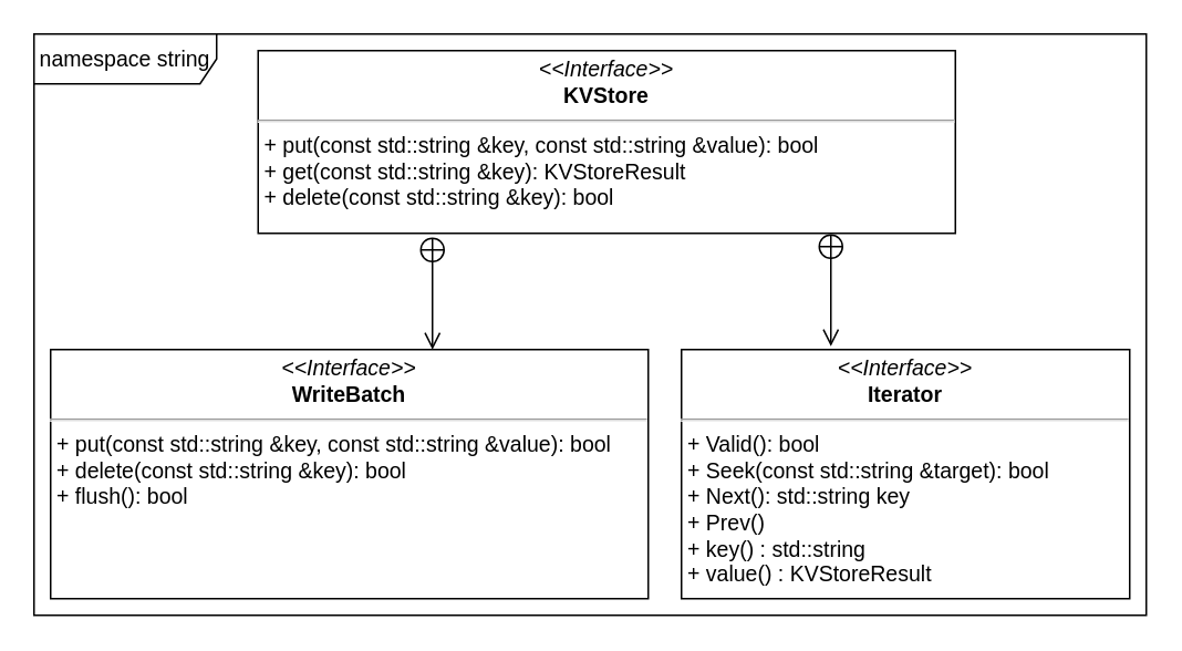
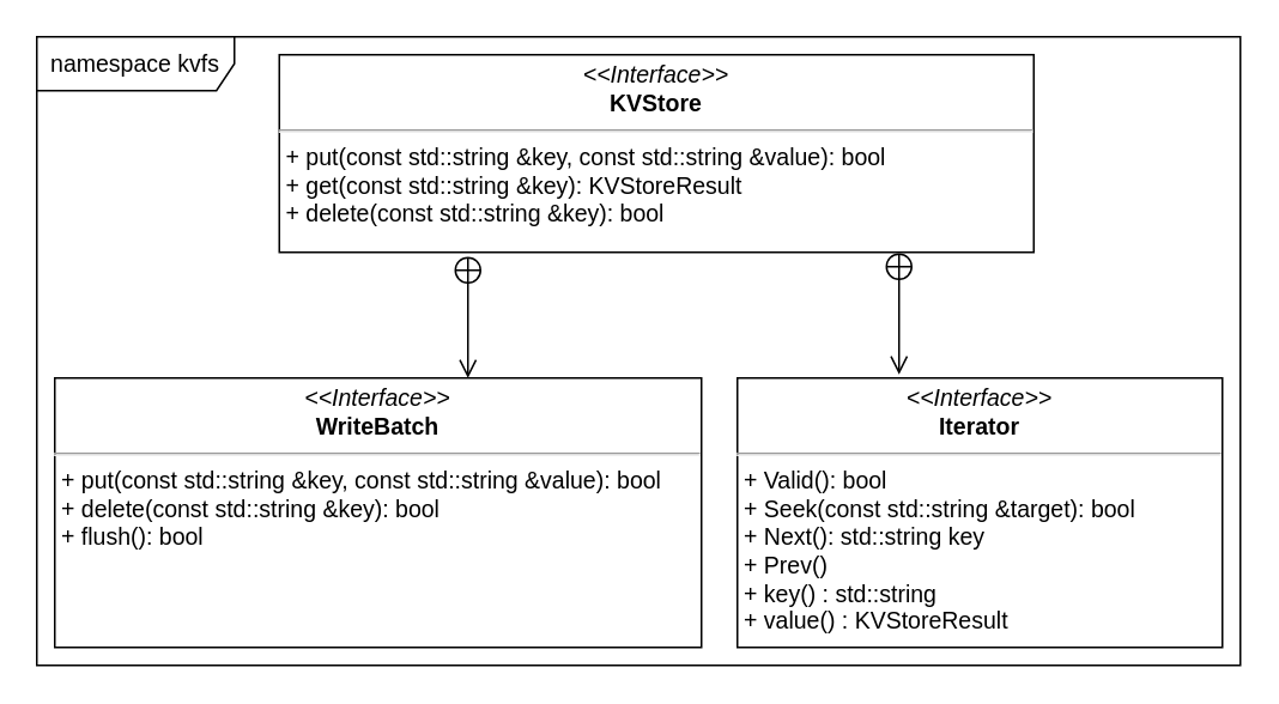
  <mxCell id="0" />
  <mxCell id="1" parent="0" />
- <mxCell id="2" value="namespace string" style="shape=umlFrame;whiteSpace=wrap;html=1;width=110;height=30;fontSize=13;" vertex="1" parent="1"><mxGeometry x="20" y="20" width="670" height="350" as="geometry" /></mxCell>
+ <mxCell id="2" value="namespace kvfs" style="shape=umlFrame;whiteSpace=wrap;html=1;width=110;height=30;fontSize=13;" vertex="1" parent="1"><mxGeometry x="20" y="20" width="670" height="350" as="geometry" /></mxCell>
  <mxCell id="3" value="&lt;p style=&quot;margin: 4px 0px 0px; text-align: center; font-size: 13px;&quot;&gt;&lt;i style=&quot;font-size: 13px;&quot;&gt;&amp;lt;&amp;lt;Interface&amp;gt;&amp;gt;&lt;/i&gt;&lt;br style=&quot;font-size: 13px;&quot;&gt;&lt;b style=&quot;font-size: 13px;&quot;&gt;KVStore&lt;/b&gt;&lt;/p&gt;&lt;hr style=&quot;font-size: 13px;&quot;&gt;&lt;p style=&quot;margin: 0px 0px 0px 4px; font-size: 13px;&quot;&gt;+ put(const std::string &amp;amp;key, const std::string &amp;amp;value): bool&lt;br style=&quot;font-size: 13px;&quot;&gt;+ get(const std::string &amp;amp;key): KVStoreResult&lt;/p&gt;&lt;p style=&quot;margin: 0px 0px 0px 4px; font-size: 13px;&quot;&gt;+ delete(const std::string &amp;amp;key): bool&lt;/p&gt;" style="verticalAlign=top;align=left;overflow=fill;fontSize=13;fontFamily=Helvetica;html=1;" parent="1" vertex="1"><mxGeometry x="155" y="30" width="420" height="110" as="geometry" /></mxCell>
  <mxCell id="4" value="" style="endArrow=open;startArrow=circlePlus;endFill=0;startFill=0;endSize=8;html=1;fontSize=13;" parent="1" edge="1"><mxGeometry width="160" relative="1" as="geometry"><mxPoint x="260" y="142" as="sourcePoint" /><mxPoint x="260" y="210" as="targetPoint" /></mxGeometry></mxCell>
  <mxCell id="5" value="&lt;p style=&quot;margin: 4px 0px 0px ; text-align: center ; font-size: 13px&quot;&gt;&lt;i style=&quot;font-size: 13px&quot;&gt;&amp;lt;&amp;lt;Interface&amp;gt;&amp;gt;&lt;/i&gt;&lt;br style=&quot;font-size: 13px&quot;&gt;&lt;b style=&quot;font-size: 13px&quot;&gt;WriteBatch&lt;/b&gt;&lt;/p&gt;&lt;hr style=&quot;font-size: 13px&quot;&gt;&lt;p style=&quot;margin: 0px 0px 0px 4px ; font-size: 13px&quot;&gt;+ put(const std::string &amp;amp;key, const std::string &amp;amp;value): bool&lt;/p&gt;&lt;p style=&quot;margin: 0px 0px 0px 4px ; font-size: 13px&quot;&gt;+ delete(const std::string &amp;amp;key): bool&lt;/p&gt;&lt;p style=&quot;margin: 0px 0px 0px 4px ; font-size: 13px&quot;&gt;+ flush(): bool&lt;/p&gt;" style="verticalAlign=top;align=left;overflow=fill;fontSize=13;fontFamily=Helvetica;html=1;" parent="1" vertex="1"><mxGeometry x="30" y="210" width="360" height="150" as="geometry" /></mxCell>
  <mxCell id="6" value="&lt;p style=&quot;margin: 4px 0px 0px ; text-align: center ; font-size: 13px&quot;&gt;&lt;i style=&quot;font-size: 13px&quot;&gt;&amp;lt;&amp;lt;Interface&amp;gt;&amp;gt;&lt;/i&gt;&lt;br style=&quot;font-size: 13px&quot;&gt;&lt;b style=&quot;font-size: 13px&quot;&gt;Iterator&lt;/b&gt;&lt;/p&gt;&lt;hr style=&quot;font-size: 13px&quot;&gt;&lt;p style=&quot;margin: 0px 0px 0px 4px ; font-size: 13px&quot;&gt;+ Valid(): bool&lt;/p&gt;&lt;p style=&quot;margin: 0px 0px 0px 4px ; font-size: 13px&quot;&gt;+ Seek(const std::string &amp;amp;target): bool&lt;/p&gt;&lt;p style=&quot;margin: 0px 0px 0px 4px ; font-size: 13px&quot;&gt;+ Next(): std::string key&lt;/p&gt;&lt;p style=&quot;margin: 0px 0px 0px 4px ; font-size: 13px&quot;&gt;+ Prev()&lt;/p&gt;&lt;p style=&quot;margin: 0px 0px 0px 4px ; font-size: 13px&quot;&gt;+ key() : std::string&lt;/p&gt;&lt;p style=&quot;margin: 0px 0px 0px 4px ; font-size: 13px&quot;&gt;+ value() : KVStoreResult&lt;/p&gt;&lt;p style=&quot;margin: 0px 0px 0px 4px ; font-size: 13px&quot;&gt;&lt;br style=&quot;font-size: 13px&quot;&gt;&lt;/p&gt;&lt;p style=&quot;margin: 0px 0px 0px 4px ; font-size: 13px&quot;&gt;&lt;br style=&quot;font-size: 13px&quot;&gt;&lt;/p&gt;" style="verticalAlign=top;align=left;overflow=fill;fontSize=13;fontFamily=Helvetica;html=1;" parent="1" vertex="1"><mxGeometry x="410" y="210" width="270" height="150" as="geometry" /></mxCell>
  <mxCell id="7" value="" style="endArrow=open;startArrow=circlePlus;endFill=0;startFill=0;endSize=8;html=1;fontSize=13;" edge="1" parent="1"><mxGeometry width="160" relative="1" as="geometry"><mxPoint x="500" y="140" as="sourcePoint" /><mxPoint x="500" y="208" as="targetPoint" /></mxGeometry></mxCell>
